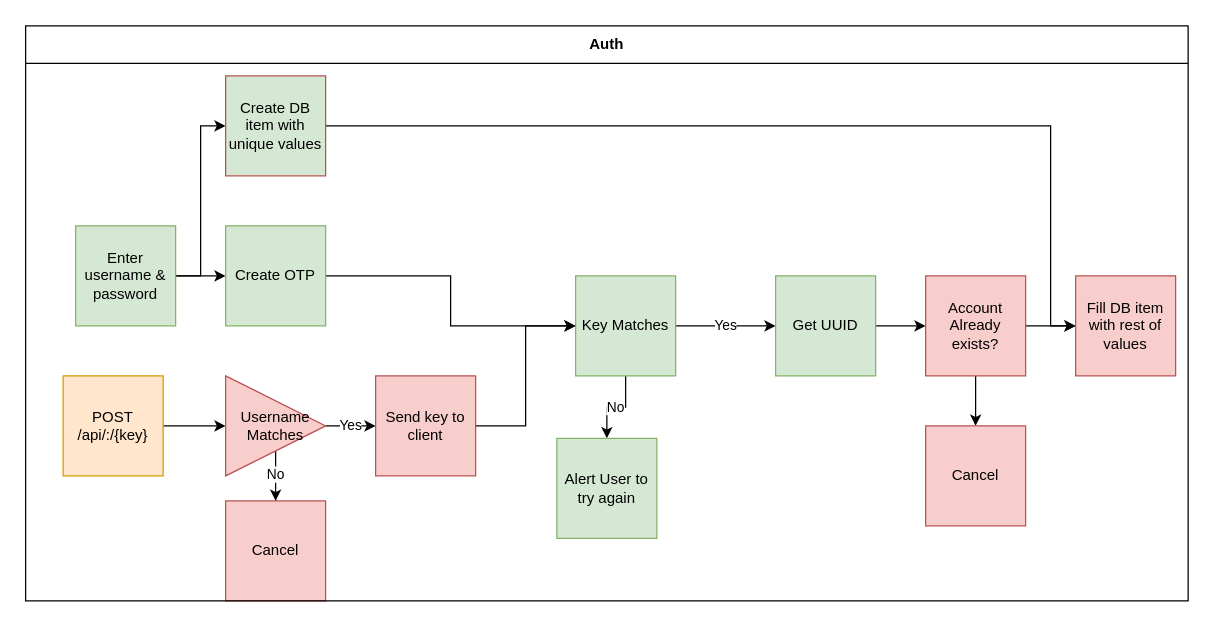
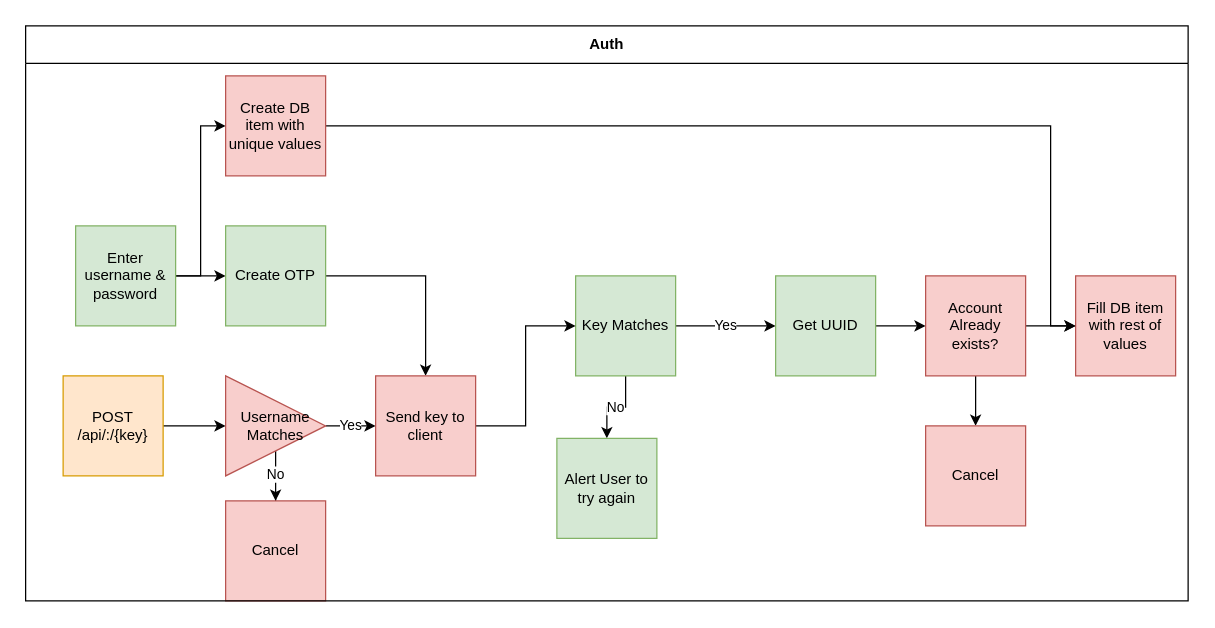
  <mxCell id="0" />
  <mxCell id="1" parent="0" />
  <mxCell id="2" style="edgeStyle=orthogonalEdgeStyle;rounded=0;orthogonalLoop=1;jettySize=auto;html=1;exitX=1;exitY=0.5;exitDx=0;exitDy=0;entryX=0;entryY=0.5;entryDx=0;entryDy=0;" parent="1" source="4" target="6" edge="1"><mxGeometry relative="1" as="geometry" /></mxCell>
  <mxCell id="3" style="edgeStyle=orthogonalEdgeStyle;rounded=0;orthogonalLoop=1;jettySize=auto;html=1;entryX=0;entryY=0.5;entryDx=0;entryDy=0;" parent="1" source="4" target="28" edge="1"><mxGeometry relative="1" as="geometry" /></mxCell>
  <mxCell id="4" value="Enter username &amp;amp; password" style="whiteSpace=wrap;html=1;aspect=fixed;fillColor=#d5e8d4;strokeColor=#82b366;" parent="1" vertex="1"><mxGeometry x="60" y="180" width="80" height="80" as="geometry" /></mxCell>
- <mxCell id="5" style="edgeStyle=orthogonalEdgeStyle;rounded=0;orthogonalLoop=1;jettySize=auto;html=1;exitX=1;exitY=0.5;exitDx=0;exitDy=0;entryX=0;entryY=0.5;entryDx=0;entryDy=0;" parent="1" source="6" target="15" edge="1"><mxGeometry relative="1" as="geometry" /></mxCell>
+ <mxCell id="5" style="edgeStyle=orthogonalEdgeStyle;rounded=0;orthogonalLoop=1;jettySize=auto;html=1;exitX=1;exitY=0.5;exitDx=0;exitDy=0;" parent="1" source="6" target="17" edge="1"><mxGeometry relative="1" as="geometry" /></mxCell>
  <mxCell id="6" value="Create OTP&lt;br&gt;" style="whiteSpace=wrap;html=1;aspect=fixed;fillColor=#d5e8d4;strokeColor=#82b366;" parent="1" vertex="1"><mxGeometry x="180" y="180" width="80" height="80" as="geometry" /></mxCell>
  <mxCell id="7" style="edgeStyle=orthogonalEdgeStyle;rounded=0;orthogonalLoop=1;jettySize=auto;html=1;exitX=1;exitY=0.5;exitDx=0;exitDy=0;entryX=0;entryY=0.5;entryDx=0;entryDy=0;" parent="1" source="8" target="12" edge="1"><mxGeometry relative="1" as="geometry" /></mxCell>
  <mxCell id="8" value="POST /api/:/{key}" style="whiteSpace=wrap;html=1;aspect=fixed;fillColor=#ffe6cc;strokeColor=#d79b00;" parent="1" vertex="1"><mxGeometry x="50" y="300" width="80" height="80" as="geometry" /></mxCell>
  <mxCell id="9" value="Yes" style="edgeStyle=orthogonalEdgeStyle;rounded=0;orthogonalLoop=1;jettySize=auto;html=1;exitX=1;exitY=0.5;exitDx=0;exitDy=0;entryX=0;entryY=0.5;entryDx=0;entryDy=0;" parent="1" source="12" target="17" edge="1"><mxGeometry relative="1" as="geometry" /></mxCell>
  <mxCell id="10" value="No" style="edgeStyle=orthogonalEdgeStyle;rounded=0;orthogonalLoop=1;jettySize=auto;html=1;exitX=0.5;exitY=1;exitDx=0;exitDy=0;verticalAlign=top;" parent="1" source="12" target="18" edge="1"><mxGeometry relative="1" as="geometry"><mxPoint x="220" y="440" as="targetPoint" /></mxGeometry></mxCell>
  <mxCell id="11" value="No" style="edgeLabel;html=1;align=center;verticalAlign=middle;resizable=0;points=[];" parent="10" vertex="1" connectable="0"><mxGeometry x="-0.55" y="-1" relative="1" as="geometry"><mxPoint as="offset" /></mxGeometry></mxCell>
  <mxCell id="12" value="Username Matches" style="triangle;whiteSpace=wrap;html=1;fillColor=#f8cecc;strokeColor=#b85450;" parent="1" vertex="1"><mxGeometry x="180" y="300" width="80" height="80" as="geometry" /></mxCell>
  <mxCell id="13" value="No" style="edgeStyle=orthogonalEdgeStyle;rounded=0;orthogonalLoop=1;jettySize=auto;html=1;exitX=0.5;exitY=1;exitDx=0;exitDy=0;entryX=0.5;entryY=0;entryDx=0;entryDy=0;" parent="1" source="15" target="19" edge="1"><mxGeometry relative="1" as="geometry" /></mxCell>
  <mxCell id="14" value="Yes" style="edgeStyle=orthogonalEdgeStyle;rounded=0;orthogonalLoop=1;jettySize=auto;html=1;exitX=1;exitY=0.5;exitDx=0;exitDy=0;entryX=0;entryY=0.5;entryDx=0;entryDy=0;" parent="1" source="15" target="21" edge="1"><mxGeometry relative="1" as="geometry" /></mxCell>
  <mxCell id="15" value="Key Matches" style="whiteSpace=wrap;html=1;aspect=fixed;fillColor=#d5e8d4;strokeColor=#82b366;allowArrows=1;fixDash=0;absoluteArcSize=0;" parent="1" vertex="1"><mxGeometry x="460" y="220" width="80" height="80" as="geometry" /></mxCell>
  <mxCell id="16" style="edgeStyle=orthogonalEdgeStyle;rounded=0;orthogonalLoop=1;jettySize=auto;html=1;exitX=1;exitY=0.5;exitDx=0;exitDy=0;entryX=0;entryY=0.5;entryDx=0;entryDy=0;" parent="1" source="17" target="15" edge="1"><mxGeometry relative="1" as="geometry"><mxPoint x="490" y="260" as="targetPoint" /></mxGeometry></mxCell>
  <mxCell id="17" value="Send key to client" style="whiteSpace=wrap;html=1;aspect=fixed;fillColor=#f8cecc;strokeColor=#b85450;" parent="1" vertex="1"><mxGeometry x="300" y="300" width="80" height="80" as="geometry" /></mxCell>
  <mxCell id="18" value="Cancel" style="whiteSpace=wrap;html=1;aspect=fixed;fillColor=#f8cecc;strokeColor=#b85450;" parent="1" vertex="1"><mxGeometry x="180" y="400" width="80" height="80" as="geometry" /></mxCell>
  <mxCell id="19" value="Alert User to try again" style="whiteSpace=wrap;html=1;aspect=fixed;fillColor=#d5e8d4;strokeColor=#82b366;" parent="1" vertex="1"><mxGeometry x="445" y="350" width="80" height="80" as="geometry" /></mxCell>
  <mxCell id="20" style="edgeStyle=orthogonalEdgeStyle;rounded=0;orthogonalLoop=1;jettySize=auto;html=1;entryX=0;entryY=0.5;entryDx=0;entryDy=0;" parent="1" source="21" target="24" edge="1"><mxGeometry relative="1" as="geometry" /></mxCell>
  <mxCell id="21" value="Get UUID" style="whiteSpace=wrap;html=1;aspect=fixed;fillColor=#d5e8d4;strokeColor=#82b366;" parent="1" vertex="1"><mxGeometry x="620" y="220" width="80" height="80" as="geometry" /></mxCell>
  <mxCell id="22" style="edgeStyle=orthogonalEdgeStyle;rounded=0;orthogonalLoop=1;jettySize=auto;html=1;" parent="1" source="24" target="25" edge="1"><mxGeometry relative="1" as="geometry" /></mxCell>
  <mxCell id="23" style="edgeStyle=orthogonalEdgeStyle;rounded=0;orthogonalLoop=1;jettySize=auto;html=1;" parent="1" source="24" target="26" edge="1"><mxGeometry relative="1" as="geometry" /></mxCell>
  <mxCell id="24" value="Account Already exists?" style="whiteSpace=wrap;html=1;aspect=fixed;fillColor=#f8cecc;strokeColor=#b85450;" parent="1" vertex="1"><mxGeometry x="740" y="220" width="80" height="80" as="geometry" /></mxCell>
  <mxCell id="25" value="Cancel" style="whiteSpace=wrap;html=1;aspect=fixed;fillColor=#f8cecc;strokeColor=#b85450;" parent="1" vertex="1"><mxGeometry x="740" y="340" width="80" height="80" as="geometry" /></mxCell>
  <mxCell id="26" value="Fill DB item with rest of values" style="whiteSpace=wrap;html=1;aspect=fixed;fillColor=#f8cecc;strokeColor=#b85450;" parent="1" vertex="1"><mxGeometry x="860" y="220" width="80" height="80" as="geometry" /></mxCell>
  <mxCell id="27" style="edgeStyle=orthogonalEdgeStyle;rounded=0;orthogonalLoop=1;jettySize=auto;html=1;exitX=1;exitY=0.5;exitDx=0;exitDy=0;entryX=0;entryY=0.5;entryDx=0;entryDy=0;" parent="1" source="28" target="26" edge="1"><mxGeometry relative="1" as="geometry"><Array as="points"><mxPoint x="840" y="100" /><mxPoint x="840" y="260" /></Array></mxGeometry></mxCell>
- <mxCell id="28" value="Create DB item with unique values" style="whiteSpace=wrap;html=1;aspect=fixed;fillColor=#d5e8d4;strokeColor=#b85450;" parent="1" vertex="1"><mxGeometry x="180" y="60" width="80" height="80" as="geometry" /></mxCell>
+ <mxCell id="28" value="Create DB item with unique values" style="whiteSpace=wrap;html=1;aspect=fixed;fillColor=#f8cecc;strokeColor=#b85450;" parent="1" vertex="1"><mxGeometry x="180" y="60" width="80" height="80" as="geometry" /></mxCell>
  <mxCell id="29" value="Auth" style="swimlane;whiteSpace=wrap;html=1;startSize=30;container=1;" parent="1" vertex="1"><mxGeometry y="20" width="930" height="460" as="geometry" x="20" /></mxCell>
